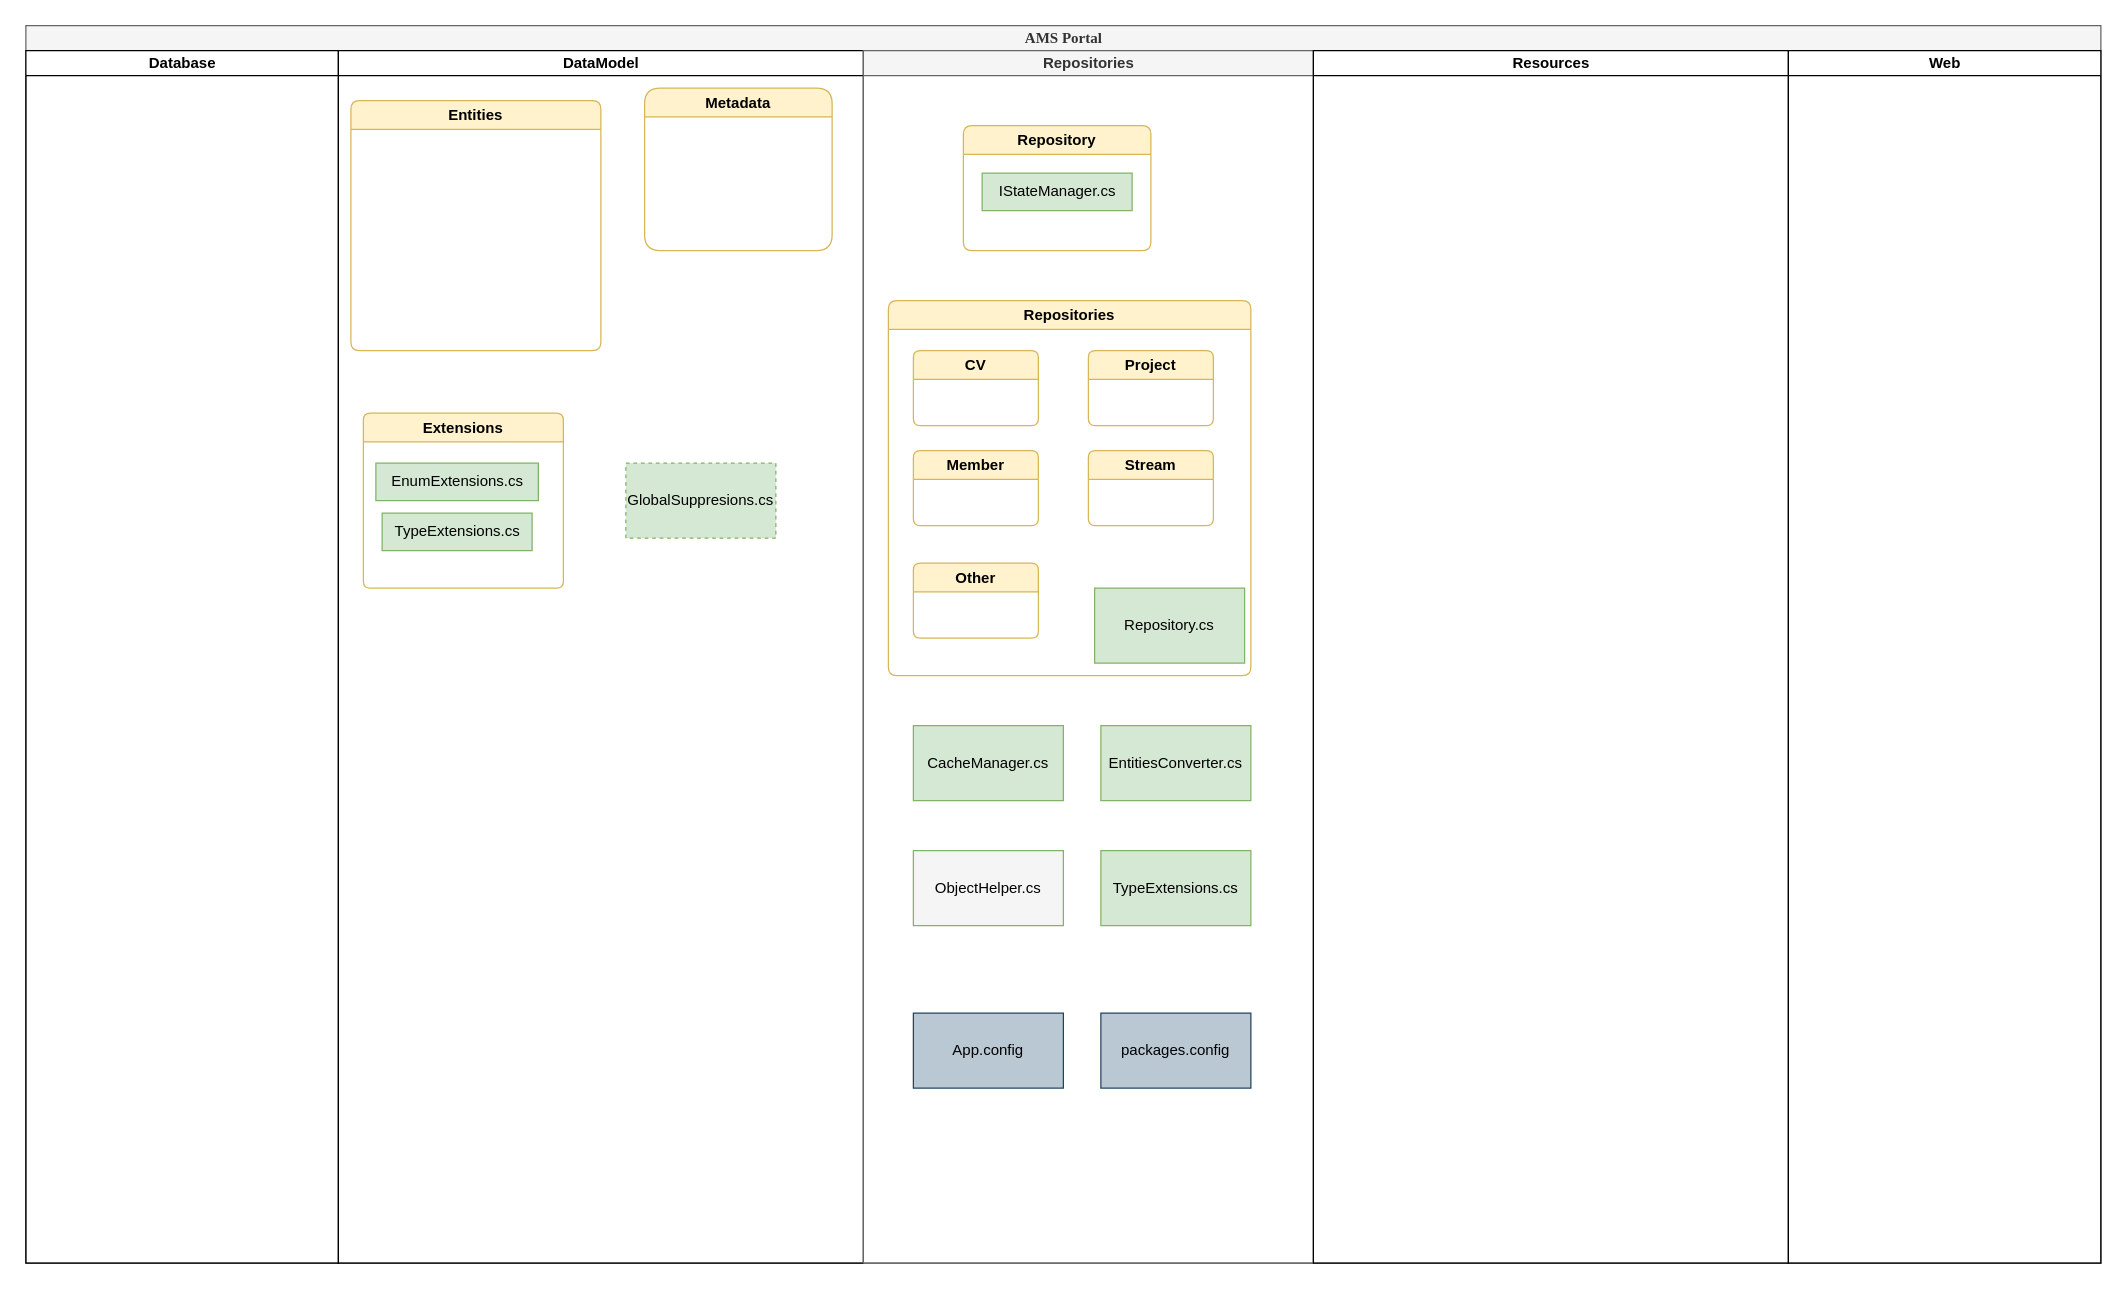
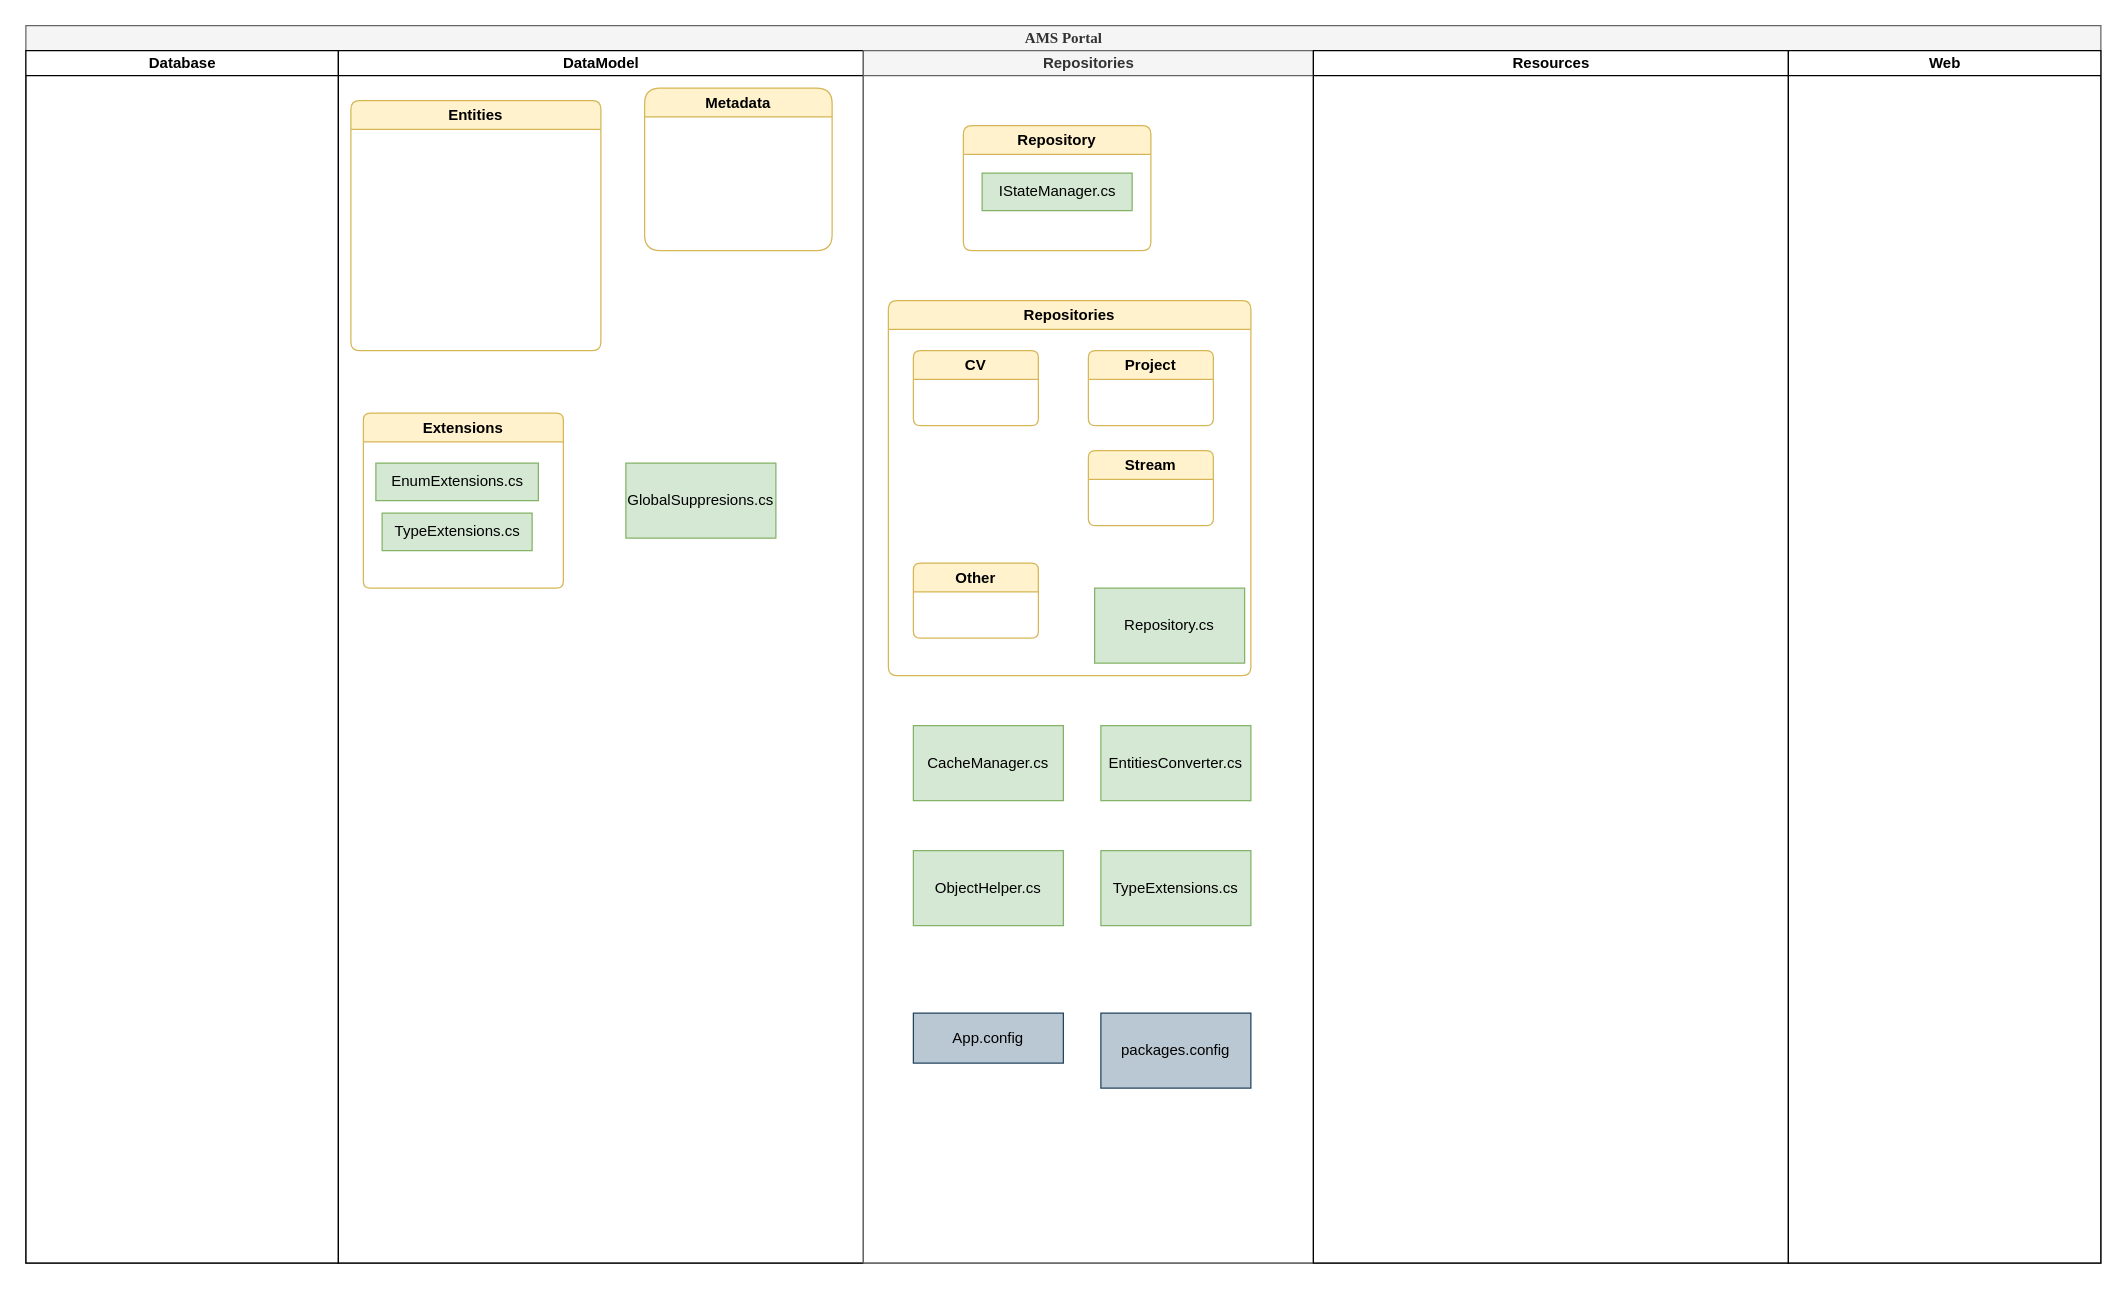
  <mxCell id="0" />
  <mxCell id="1" parent="0" />
  <mxCell id="2" value="AMS Portal" style="swimlane;html=1;childLayout=stackLayout;startSize=20;rounded=0;shadow=0;comic=0;labelBackgroundColor=none;strokeWidth=1;fontFamily=Verdana;fontSize=12;align=center;fillColor=#f5f5f5;strokeColor=#666666;fontColor=#333333;" parent="1" vertex="1"><mxGeometry x="20" y="20" width="1660" height="990" as="geometry" /></mxCell>
  <mxCell id="3" value="Database" style="swimlane;html=1;startSize=20;" parent="2" vertex="1"><mxGeometry y="20" width="250" height="970" as="geometry" /></mxCell>
  <mxCell id="4" value="DataModel" style="swimlane;html=1;startSize=20;glass=0;" parent="2" vertex="1"><mxGeometry x="250" y="20" width="420" height="970" as="geometry" /></mxCell>
  <mxCell id="5" value="Entities" style="swimlane;whiteSpace=wrap;html=1;rounded=1;strokeColor=#d6b656;align=center;verticalAlign=middle;fontFamily=Helvetica;fontSize=12;fillColor=#fff2cc;startSize=23;arcSize=10;" vertex="1" parent="4"><mxGeometry x="10" y="40" width="200" height="200" as="geometry" /></mxCell>
  <mxCell id="6" value="Extensions" style="swimlane;whiteSpace=wrap;html=1;rounded=1;strokeColor=#d6b656;align=center;verticalAlign=middle;fontFamily=Helvetica;fontSize=12;fillColor=#fff2cc;startSize=23;arcSize=8;" vertex="1" parent="4"><mxGeometry x="20" y="290" width="160" height="140" as="geometry" /></mxCell>
  <mxCell id="7" value="EnumExtensions.cs" style="text;html=1;align=center;verticalAlign=middle;resizable=0;points=[];autosize=1;strokeColor=#82b366;fillColor=#d5e8d4;fontFamily=Helvetica;fontSize=12;" vertex="1" parent="6"><mxGeometry x="10" y="40" width="130" height="30" as="geometry" /></mxCell>
  <mxCell id="8" value="TypeExtensions.cs" style="text;html=1;align=center;verticalAlign=middle;resizable=0;points=[];autosize=1;strokeColor=#82b366;fillColor=#d5e8d4;fontFamily=Helvetica;fontSize=12;" vertex="1" parent="6"><mxGeometry x="15" y="80" width="120" height="30" as="geometry" /></mxCell>
  <mxCell id="9" value="Metadata" style="swimlane;whiteSpace=wrap;html=1;rounded=1;strokeColor=#d6b656;align=center;verticalAlign=middle;fontFamily=Helvetica;fontSize=12;fillColor=#fff2cc;startSize=23;arcSize=18;" vertex="1" parent="4"><mxGeometry x="245" y="30" width="150" height="130" as="geometry" /></mxCell>
- <mxCell id="10" value="GlobalSuppresions.cs" style="rounded=0;whiteSpace=wrap;html=1;strokeColor=#82b366;align=center;verticalAlign=middle;fontFamily=Helvetica;fontSize=12;fillColor=#d5e8d4;dashed=1;" vertex="1" parent="4"><mxGeometry x="230" y="330" width="120" height="60" as="geometry" /></mxCell>
+ <mxCell id="10" value="GlobalSuppresions.cs" style="rounded=0;whiteSpace=wrap;html=1;strokeColor=#82b366;align=center;verticalAlign=middle;fontFamily=Helvetica;fontSize=12;fillColor=#d5e8d4;" vertex="1" parent="4"><mxGeometry x="230" y="330" width="120" height="60" as="geometry" /></mxCell>
  <mxCell id="11" value="Repositories" style="swimlane;html=1;startSize=20;fillColor=#f5f5f5;fontColor=#333333;strokeColor=#666666;" vertex="1" parent="2"><mxGeometry x="670" y="20" width="360" height="970" as="geometry" /></mxCell>
  <mxCell id="12" value="Repository" style="swimlane;whiteSpace=wrap;html=1;rounded=1;strokeColor=#d6b656;align=center;verticalAlign=middle;fontFamily=Helvetica;fontSize=12;fillColor=#fff2cc;startSize=23;arcSize=10;" vertex="1" parent="11"><mxGeometry x="80" y="60" width="150" height="100" as="geometry" /></mxCell>
  <mxCell id="13" value="IStateManager.cs" style="text;html=1;align=center;verticalAlign=middle;resizable=0;points=[];autosize=1;strokeColor=#82b366;fillColor=#d5e8d4;fontFamily=Helvetica;fontSize=12;" vertex="1" parent="12"><mxGeometry x="15" y="38" width="120" height="30" as="geometry" /></mxCell>
  <mxCell id="14" value="Repositories" style="swimlane;whiteSpace=wrap;html=1;rounded=1;strokeColor=#d6b656;align=center;verticalAlign=middle;fontFamily=Helvetica;fontSize=12;fillColor=#fff2cc;startSize=23;arcSize=10;" vertex="1" parent="11"><mxGeometry x="20" y="200" width="290" height="300" as="geometry" /></mxCell>
  <mxCell id="15" value="CV" style="swimlane;whiteSpace=wrap;html=1;rounded=1;strokeColor=#d6b656;align=center;verticalAlign=middle;fontFamily=Helvetica;fontSize=12;fillColor=#fff2cc;startSize=23;arcSize=8;" vertex="1" parent="14"><mxGeometry x="20" y="40" width="100" height="60" as="geometry" /></mxCell>
- <mxCell id="16" value="Member" style="swimlane;whiteSpace=wrap;html=1;rounded=1;strokeColor=#d6b656;align=center;verticalAlign=middle;fontFamily=Helvetica;fontSize=12;fillColor=#fff2cc;startSize=23;arcSize=8;" vertex="1" parent="14"><mxGeometry x="20" y="120" width="100" height="60" as="geometry" /></mxCell>
  <mxCell id="17" value="Other" style="swimlane;whiteSpace=wrap;html=1;rounded=1;strokeColor=#d6b656;align=center;verticalAlign=middle;fontFamily=Helvetica;fontSize=12;fillColor=#fff2cc;startSize=23;arcSize=8;" vertex="1" parent="14"><mxGeometry x="20" y="210" width="100" height="60" as="geometry" /></mxCell>
  <mxCell id="18" value="Project" style="swimlane;whiteSpace=wrap;html=1;rounded=1;strokeColor=#d6b656;align=center;verticalAlign=middle;fontFamily=Helvetica;fontSize=12;fillColor=#fff2cc;startSize=23;arcSize=8;" vertex="1" parent="14"><mxGeometry x="160" y="40" width="100" height="60" as="geometry" /></mxCell>
  <mxCell id="19" value="Stream" style="swimlane;whiteSpace=wrap;html=1;rounded=1;strokeColor=#d6b656;align=center;verticalAlign=middle;fontFamily=Helvetica;fontSize=12;fillColor=#fff2cc;startSize=23;arcSize=8;" vertex="1" parent="14"><mxGeometry x="160" y="120" width="100" height="60" as="geometry" /></mxCell>
  <mxCell id="20" value="Repository.cs" style="rounded=0;whiteSpace=wrap;html=1;strokeColor=#82b366;align=center;verticalAlign=middle;fontFamily=Helvetica;fontSize=12;fillColor=#d5e8d4;" vertex="1" parent="14"><mxGeometry x="165" y="230" width="120" height="60" as="geometry" /></mxCell>
  <mxCell id="21" value="CacheManager.cs" style="rounded=0;whiteSpace=wrap;html=1;strokeColor=#82b366;align=center;verticalAlign=middle;fontFamily=Helvetica;fontSize=12;fillColor=#d5e8d4;" vertex="1" parent="11"><mxGeometry x="40" y="540" width="120" height="60" as="geometry" /></mxCell>
  <mxCell id="22" value="EntitiesConverter.cs" style="rounded=0;whiteSpace=wrap;html=1;strokeColor=#82b366;align=center;verticalAlign=middle;fontFamily=Helvetica;fontSize=12;fillColor=#d5e8d4;" vertex="1" parent="11"><mxGeometry x="190" y="540" width="120" height="60" as="geometry" /></mxCell>
- <mxCell id="23" value="ObjectHelper.cs" style="rounded=0;whiteSpace=wrap;html=1;strokeColor=#82b366;align=center;verticalAlign=middle;fontFamily=Helvetica;fontSize=12;fillColor=#f5f5f5;" vertex="1" parent="11"><mxGeometry x="40" y="640" width="120" height="60" as="geometry" /></mxCell>
+ <mxCell id="23" value="ObjectHelper.cs" style="rounded=0;whiteSpace=wrap;html=1;strokeColor=#82b366;align=center;verticalAlign=middle;fontFamily=Helvetica;fontSize=12;fillColor=#d5e8d4;" vertex="1" parent="11"><mxGeometry x="40" y="640" width="120" height="60" as="geometry" /></mxCell>
  <mxCell id="24" value="TypeExtensions.cs" style="rounded=0;whiteSpace=wrap;html=1;strokeColor=#82b366;align=center;verticalAlign=middle;fontFamily=Helvetica;fontSize=12;fillColor=#d5e8d4;" vertex="1" parent="11"><mxGeometry x="190" y="640" width="120" height="60" as="geometry" /></mxCell>
- <mxCell id="25" value="App.config" style="rounded=0;whiteSpace=wrap;html=1;strokeColor=#23445d;align=center;verticalAlign=middle;fontFamily=Helvetica;fontSize=12;fillColor=#bac8d3;" vertex="1" parent="11"><mxGeometry x="40" y="770" width="120" height="60" as="geometry" /></mxCell>
+ <mxCell id="25" value="App.config" style="rounded=0;whiteSpace=wrap;html=1;strokeColor=#23445d;align=center;verticalAlign=middle;fontFamily=Helvetica;fontSize=12;fillColor=#bac8d3;" vertex="1" parent="11"><mxGeometry x="40" y="770" width="120" height="40" as="geometry" /></mxCell>
  <mxCell id="26" value="packages.config" style="rounded=0;whiteSpace=wrap;html=1;strokeColor=#23445d;align=center;verticalAlign=middle;fontFamily=Helvetica;fontSize=12;fillColor=#bac8d3;" vertex="1" parent="11"><mxGeometry x="190" y="770" width="120" height="60" as="geometry" /></mxCell>
  <mxCell id="27" value="Resources" style="swimlane;html=1;startSize=20;" vertex="1" parent="2"><mxGeometry x="1030" y="20" width="380" height="970" as="geometry" /></mxCell>
  <mxCell id="28" value="Web" style="swimlane;html=1;startSize=20;" vertex="1" parent="1"><mxGeometry x="1430" y="40" width="250" height="970" as="geometry" /></mxCell>
